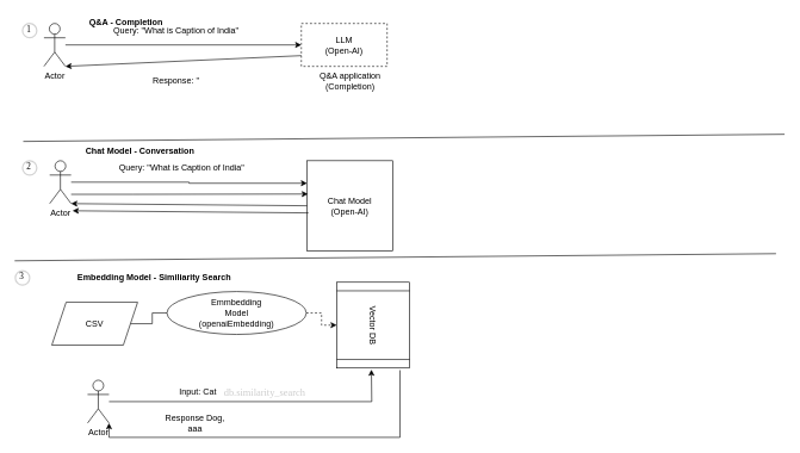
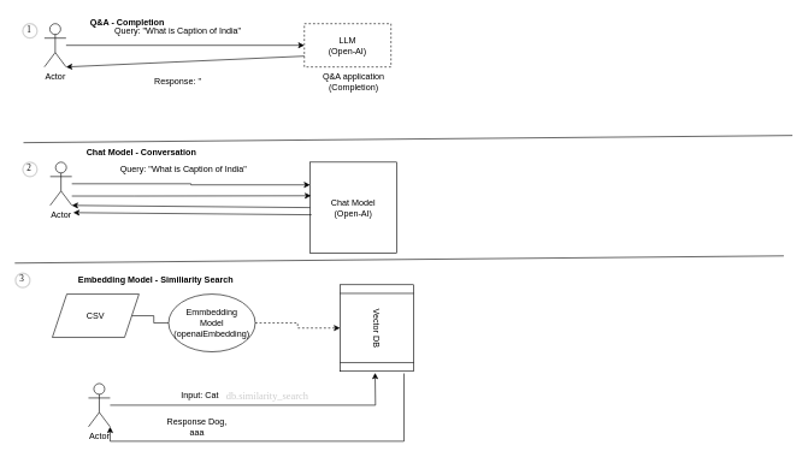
  <mxCell id="0" />
  <mxCell id="1" parent="0" />
  <mxCell id="2" value="LLM&lt;br&gt;(Open-AI)" style="rounded=0;whiteSpace=wrap;html=1;dashed=1;" vertex="1" parent="1"><mxGeometry x="421" y="32" width="120" height="60" as="geometry" /></mxCell>
  <mxCell id="3" style="edgeStyle=orthogonalEdgeStyle;rounded=0;orthogonalLoop=1;jettySize=auto;html=1;" edge="1" parent="1" source="4" target="2"><mxGeometry relative="1" as="geometry" /></mxCell>
  <mxCell id="4" value="Actor" style="shape=umlActor;verticalLabelPosition=bottom;verticalAlign=top;html=1;outlineConnect=0;" vertex="1" parent="1"><mxGeometry x="61" y="32" width="30" height="60" as="geometry" /></mxCell>
  <mxCell id="5" value="Q&amp;amp;A application&lt;br&gt;(Completion)" style="text;html=1;strokeColor=none;fillColor=none;align=center;verticalAlign=middle;whiteSpace=wrap;rounded=0;" vertex="1" parent="1"><mxGeometry x="396.5" y="102" width="185" height="20" as="geometry" /></mxCell>
  <mxCell id="6" value="Query: &quot;What is Caption of India&quot;" style="text;html=1;strokeColor=none;fillColor=none;align=center;verticalAlign=middle;whiteSpace=wrap;rounded=0;" vertex="1" parent="1"><mxGeometry x="141" y="32" width="210" height="20" as="geometry" /></mxCell>
  <mxCell id="7" value="" style="endArrow=classic;html=1;exitX=0;exitY=0.75;exitDx=0;exitDy=0;entryX=1;entryY=1;entryDx=0;entryDy=0;entryPerimeter=0;" edge="1" parent="1" source="2" target="4"><mxGeometry width="50" height="50" relative="1" as="geometry"><mxPoint x="231" y="292" as="sourcePoint" /><mxPoint x="281" y="242" as="targetPoint" /></mxGeometry></mxCell>
  <mxCell id="8" value="Response: &quot;" style="text;html=1;strokeColor=none;fillColor=none;align=center;verticalAlign=middle;whiteSpace=wrap;rounded=0;" vertex="1" parent="1"><mxGeometry x="141" y="102" width="210" height="20" as="geometry" /></mxCell>
  <mxCell id="9" value="1" style="ellipse;whiteSpace=wrap;html=1;aspect=fixed;strokeWidth=2;fontFamily=Tahoma;spacingBottom=4;spacingRight=2;strokeColor=#d3d3d3;" vertex="1" parent="1"><mxGeometry x="31" y="32" width="20" height="20" as="geometry" /></mxCell>
  <mxCell id="10" value="" style="endArrow=none;html=1;" edge="1" parent="1"><mxGeometry width="50" height="50" relative="1" as="geometry"><mxPoint x="32" y="197" as="sourcePoint" /><mxPoint x="1097" y="187" as="targetPoint" /></mxGeometry></mxCell>
  <mxCell id="11" value="Chat Model&lt;br&gt;(Open-AI)" style="rounded=0;whiteSpace=wrap;html=1;" vertex="1" parent="1"><mxGeometry x="429" y="224" width="120" height="126" as="geometry" /></mxCell>
  <mxCell id="12" style="edgeStyle=orthogonalEdgeStyle;rounded=0;orthogonalLoop=1;jettySize=auto;html=1;entryX=0;entryY=0.25;entryDx=0;entryDy=0;" edge="1" parent="1" source="14" target="11"><mxGeometry relative="1" as="geometry" /></mxCell>
  <mxCell id="13" style="edgeStyle=orthogonalEdgeStyle;rounded=0;orthogonalLoop=1;jettySize=auto;html=1;entryX=0.01;entryY=0.37;entryDx=0;entryDy=0;entryPerimeter=0;" edge="1" parent="1" source="14" target="11"><mxGeometry relative="1" as="geometry"><Array as="points"><mxPoint x="186" y="271" /><mxPoint x="186" y="271" /></Array></mxGeometry></mxCell>
  <mxCell id="14" value="Actor" style="shape=umlActor;verticalLabelPosition=bottom;verticalAlign=top;html=1;outlineConnect=0;" vertex="1" parent="1"><mxGeometry x="69" y="224" width="30" height="60" as="geometry" /></mxCell>
  <mxCell id="15" value="Query: &quot;What is Caption of India&quot;" style="text;html=1;strokeColor=none;fillColor=none;align=center;verticalAlign=middle;whiteSpace=wrap;rounded=0;" vertex="1" parent="1"><mxGeometry x="149" y="224" width="210" height="20" as="geometry" /></mxCell>
  <mxCell id="16" value="" style="endArrow=classic;html=1;exitX=0;exitY=0.5;exitDx=0;exitDy=0;entryX=1;entryY=1;entryDx=0;entryDy=0;entryPerimeter=0;" edge="1" parent="1" source="11" target="14"><mxGeometry width="50" height="50" relative="1" as="geometry"><mxPoint x="239" y="484" as="sourcePoint" /><mxPoint x="289" y="434" as="targetPoint" /></mxGeometry></mxCell>
  <mxCell id="17" value="&lt;b&gt;Q&amp;amp;A - Completion&lt;/b&gt;" style="text;html=1;strokeColor=none;fillColor=none;align=center;verticalAlign=middle;whiteSpace=wrap;rounded=0;" vertex="1" parent="1"><mxGeometry x="107" y="20" width="138" height="20" as="geometry" /></mxCell>
  <mxCell id="18" value="&lt;b&gt;Chat Model - Conversation&lt;/b&gt;" style="text;html=1;strokeColor=none;fillColor=none;align=center;verticalAlign=middle;whiteSpace=wrap;rounded=0;" vertex="1" parent="1"><mxGeometry x="103" y="200" width="185" height="20" as="geometry" /></mxCell>
  <mxCell id="19" value="" style="endArrow=classic;html=1;exitX=0;exitY=0.5;exitDx=0;exitDy=0;entryX=1;entryY=1;entryDx=0;entryDy=0;entryPerimeter=0;" edge="1" parent="1"><mxGeometry width="50" height="50" relative="1" as="geometry"><mxPoint x="431" y="297" as="sourcePoint" /><mxPoint x="101" y="294" as="targetPoint" /></mxGeometry></mxCell>
  <mxCell id="20" value="2" style="ellipse;whiteSpace=wrap;html=1;aspect=fixed;strokeWidth=2;fontFamily=Tahoma;spacingBottom=4;spacingRight=2;strokeColor=#d3d3d3;" vertex="1" parent="1"><mxGeometry x="31" y="224" width="20" height="20" as="geometry" /></mxCell>
  <mxCell id="21" value="" style="endArrow=none;html=1;" edge="1" parent="1"><mxGeometry width="50" height="50" relative="1" as="geometry"><mxPoint x="20" y="364" as="sourcePoint" /><mxPoint x="1085" y="354" as="targetPoint" /></mxGeometry></mxCell>
  <mxCell id="22" value="3" style="ellipse;whiteSpace=wrap;html=1;aspect=fixed;strokeWidth=2;fontFamily=Tahoma;spacingBottom=4;spacingRight=2;strokeColor=#d3d3d3;" vertex="1" parent="1"><mxGeometry x="21" y="378" width="20" height="20" as="geometry" /></mxCell>
  <mxCell id="23" value="&lt;b&gt;Embedding Model - Similiarity Search&lt;/b&gt;" style="text;html=1;strokeColor=none;fillColor=none;align=center;verticalAlign=middle;whiteSpace=wrap;rounded=0;" vertex="1" parent="1"><mxGeometry x="83.5" y="378" width="262.5" height="20" as="geometry" /></mxCell>
  <mxCell id="24" style="edgeStyle=orthogonalEdgeStyle;rounded=0;orthogonalLoop=1;jettySize=auto;html=1;" edge="1" parent="1" source="25"><mxGeometry relative="1" as="geometry"><mxPoint x="519" y="516.2" as="targetPoint" /></mxGeometry></mxCell>
  <mxCell id="25" value="Actor" style="shape=umlActor;verticalLabelPosition=bottom;verticalAlign=top;html=1;outlineConnect=0;" vertex="1" parent="1"><mxGeometry x="122" y="531" width="30" height="60" as="geometry" /></mxCell>
  <mxCell id="26" style="edgeStyle=orthogonalEdgeStyle;rounded=0;orthogonalLoop=1;jettySize=auto;html=1;entryX=1;entryY=1;entryDx=0;entryDy=0;entryPerimeter=0;exitX=1.025;exitY=0.132;exitDx=0;exitDy=0;exitPerimeter=0;" edge="1" parent="1" source="27" target="25"><mxGeometry relative="1" as="geometry"><Array as="points"><mxPoint x="559" y="611" /><mxPoint x="152" y="611" /></Array></mxGeometry></mxCell>
  <mxCell id="27" value="Vector DB" style="shape=process;whiteSpace=wrap;html=1;backgroundOutline=1;rotation=90;" vertex="1" parent="1"><mxGeometry x="461.5" y="403" width="120" height="102" as="geometry" /></mxCell>
  <mxCell id="28" style="edgeStyle=orthogonalEdgeStyle;rounded=0;orthogonalLoop=1;jettySize=auto;html=1;endArrow=none;" edge="1" parent="1" source="29" target="31"><mxGeometry relative="1" as="geometry" /></mxCell>
- <mxCell id="29" value="CSV" style="shape=parallelogram;perimeter=parallelogramPerimeter;whiteSpace=wrap;html=1;fixedSize=1;" vertex="1" parent="1"><mxGeometry x="72" y="422" width="120" height="60" as="geometry" /></mxCell>
+ <mxCell id="29" value="CSV" style="shape=parallelogram;perimeter=parallelogramPerimeter;whiteSpace=wrap;html=1;fixedSize=1;" vertex="1" parent="1"><mxGeometry x="72" y="407" width="120" height="60" as="geometry" /></mxCell>
  <mxCell id="30" style="edgeStyle=orthogonalEdgeStyle;rounded=0;orthogonalLoop=1;jettySize=auto;html=1;entryX=0.5;entryY=1;entryDx=0;entryDy=0;dashed=1;" edge="1" parent="1" source="31" target="27"><mxGeometry relative="1" as="geometry" /></mxCell>
- <mxCell id="31" value="Emmbedding&lt;br&gt;Model&lt;br&gt;(openaiEmbedding)" style="ellipse;whiteSpace=wrap;html=1;" vertex="1" parent="1"><mxGeometry x="233" y="407" width="195" height="60" as="geometry" /></mxCell>
+ <mxCell id="31" value="Emmbedding&lt;br&gt;Model&lt;br&gt;(openaiEmbedding)" style="ellipse;whiteSpace=wrap;html=1;" vertex="1" parent="1"><mxGeometry x="233" y="407" width="120" height="80" as="geometry" /></mxCell>
  <mxCell id="32" value="Input: Cat" style="text;html=1;strokeColor=none;fillColor=none;align=center;verticalAlign=middle;whiteSpace=wrap;rounded=0;" vertex="1" parent="1"><mxGeometry x="234" y="538" width="85" height="20" as="geometry" /></mxCell>
  <mxCell id="33" value="Response Dog, aaa" style="text;html=1;strokeColor=none;fillColor=none;align=center;verticalAlign=middle;whiteSpace=wrap;rounded=0;" vertex="1" parent="1"><mxGeometry x="230" y="581" width="85" height="20" as="geometry" /></mxCell>
  <mxCell id="34" value="&lt;span style=&quot;font-size: 10.5pt ; line-height: 107% ; font-family: &amp;#34;consolas&amp;#34; ; color: #cccccc&quot;&gt;db.similarity_search&lt;/span&gt;" style="text;whiteSpace=wrap;html=1;" vertex="1" parent="1"><mxGeometry x="310.5" y="534" width="151" height="28" as="geometry" /></mxCell>
